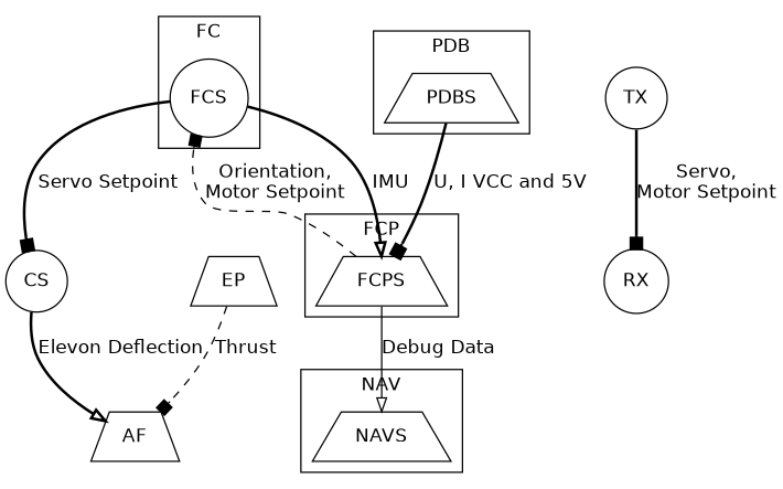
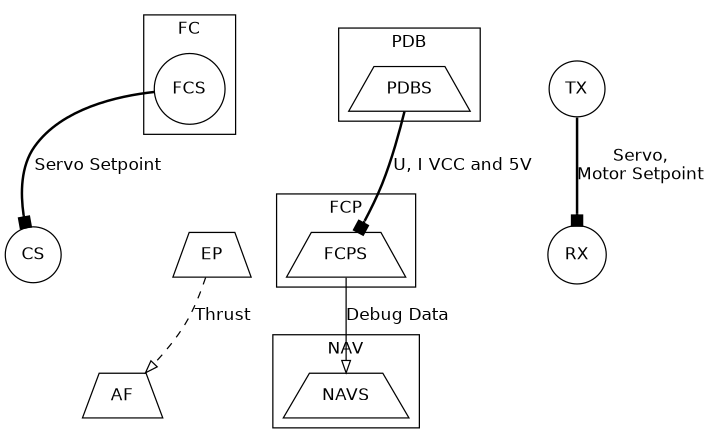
  digraph {
    fontname="DejaVu Sans"
    node [fontname="DejaVu Sans" shape=trapezium]
    edge [arrowhead=box fontname="DejaVu Sans" style=bold]
    FCS [shape=circle]
    FCPS
    NAVS
    PDBS
    CS [shape=circle]
    AF
    EP
    RX [shape=circle]
    TX [shape=circle]
    subgraph cluster_1 {
      label=FC
      FCS
    }
    subgraph cluster_2 {
      label=FCP
      FCPS
    }
    subgraph cluster_3 {
      label=NAV
      NAVS
    }
    subgraph cluster_4 {
      label=PDB
      PDBS
    }
-   FCS -> FCPS [arrowhead=onormal label=IMU]
    FCS -> CS [label="Servo Setpoint"]
-   FCPS -> FCS [label="Orientation,\nMotor Setpoint" style=dashed]
    FCPS -> NAVS [arrowhead=onormal label="Debug Data" style=solid]
    PDBS -> FCPS [label="U, I VCC and 5V"]
-   CS -> AF [arrowhead=onormal label="Elevon Deflection"]
-   EP -> AF [label=Thrust style=dashed]
+   EP -> AF [arrowhead=onormal label=Thrust style=dashed]
    TX -> RX [label="Servo,\nMotor Setpoint"]
  }
